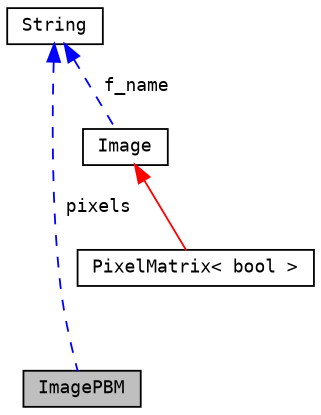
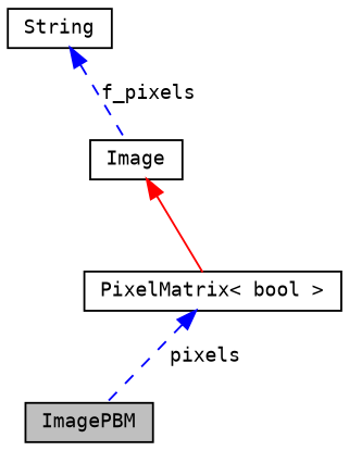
  digraph {
    fontname="DejaVu Sans Mono"
    node [color=black fillcolor=white fontname="DejaVu Sans Mono" fontsize=10 shape=record style=filled]
    edge [color=blue dir=back fontname="DejaVu Sans Mono" fontsize=10 labelfontname=Helvetica labelfontsize=10 style=dashed]
    n1 [fillcolor=grey75 fontcolor=black height=0.2 label=ImagePBM width=0.4]
    n2 [height=0.2 label=Image width=0.4]
    n3 [height=0.2 label="PixelMatrix\< bool \>" width=0.4]
    n4 [height=0.2 label=String width=0.4]
    n2 -> n3 [color=red style=solid]
-   n4 -> n1 [label=" pixels"]
-   n4 -> n2 [label=" f_name"]
+   n3 -> n1 [label=" pixels"]
+   n4 -> n2 [label=" f_pixels"]
  }
